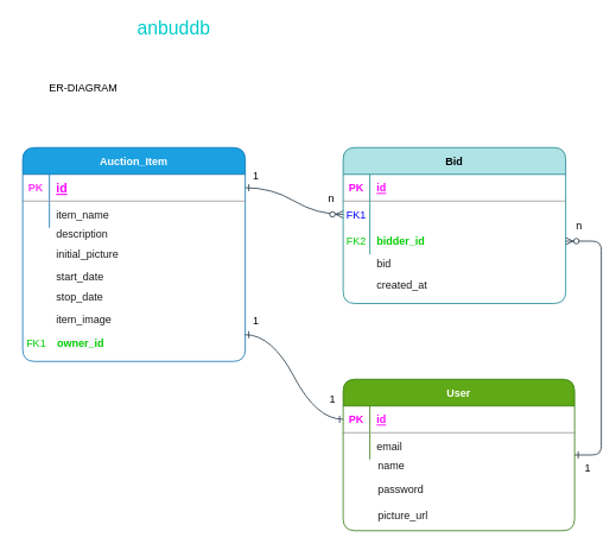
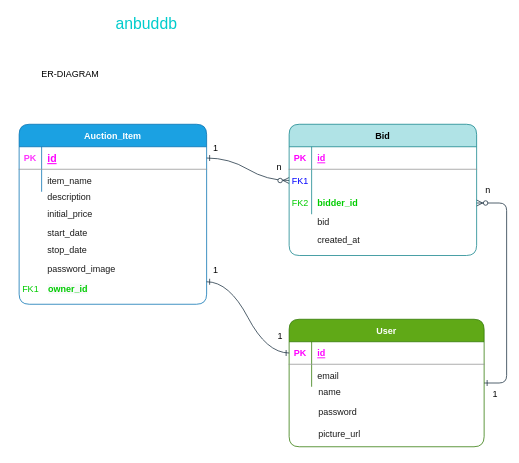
  <mxCell id="0" />
  <mxCell id="1" parent="0" />
  <mxCell id="2" value="" style="edgeStyle=entityRelationEdgeStyle;endArrow=ERzeroToMany;startArrow=ERone;endFill=1;startFill=0;entryX=0;entryY=0.5;entryDx=0;entryDy=0;strokeColor=#182E3E;fontColor=#1A1A1A;labelBackgroundColor=#EEEEEE;curved=1;" parent="1" source="5" target="34" edge="1"><mxGeometry width="100" height="100" relative="1" as="geometry"><mxPoint x="275" y="845" as="sourcePoint" /><mxPoint x="345" y="230" as="targetPoint" /></mxGeometry></mxCell>
  <mxCell id="3" value="" style="group;fontColor=#1A1A1A;rounded=1;" parent="1" vertex="1" connectable="0"><mxGeometry x="25" y="165" width="250" height="270" as="geometry" /></mxCell>
  <mxCell id="4" value="Auction_Item" style="shape=table;startSize=30;container=1;collapsible=1;childLayout=tableLayout;fixedRows=1;rowLines=0;fontStyle=1;align=center;resizeLast=1;fillColor=#1ba1e2;strokeColor=#006EAF;rounded=1;fontColor=#ffffff;" parent="3" vertex="1"><mxGeometry width="250" height="240" as="geometry" /></mxCell>
  <mxCell id="5" value="" style="shape=partialRectangle;collapsible=0;dropTarget=0;pointerEvents=0;fillColor=none;points=[[0,0.5],[1,0.5]];portConstraint=eastwest;top=0;left=0;right=0;bottom=1;strokeColor=#909090;rounded=1;" parent="4" vertex="1"><mxGeometry y="30" width="250" height="30" as="geometry" /></mxCell>
  <mxCell id="6" value="PK" style="shape=partialRectangle;overflow=hidden;connectable=0;fillColor=none;top=0;left=0;bottom=0;right=0;fontStyle=1;strokeColor=#909090;rounded=1;fontColor=#FF33FF;" parent="5" vertex="1"><mxGeometry width="30" height="30" as="geometry" /></mxCell>
  <mxCell id="7" value="id" style="shape=partialRectangle;overflow=hidden;connectable=0;fillColor=none;top=0;left=0;bottom=0;right=0;align=left;spacingLeft=6;fontStyle=5;strokeColor=#909090;rounded=1;labelBackgroundColor=none;fontSize=14;fontColor=#FF00FF;" parent="5" vertex="1"><mxGeometry x="30" width="220" height="30" as="geometry" /></mxCell>
  <mxCell id="8" value="" style="shape=partialRectangle;collapsible=0;dropTarget=0;pointerEvents=0;fillColor=none;points=[[0,0.5],[1,0.5]];portConstraint=eastwest;top=0;left=0;right=0;bottom=0;strokeColor=#909090;fontColor=#1A1A1A;rounded=1;" parent="4" vertex="1"><mxGeometry y="60" width="250" height="30" as="geometry" /></mxCell>
  <mxCell id="9" value="" style="shape=partialRectangle;overflow=hidden;connectable=0;fillColor=none;top=0;left=0;bottom=0;right=0;strokeColor=#909090;fontColor=#1A1A1A;rounded=1;" parent="8" vertex="1"><mxGeometry width="30" height="30" as="geometry" /></mxCell>
  <mxCell id="10" value="item_name" style="shape=partialRectangle;overflow=hidden;connectable=0;fillColor=none;top=0;left=0;bottom=0;right=0;align=left;spacingLeft=6;strokeColor=#909090;fontColor=#1A1A1A;rounded=1;" parent="8" vertex="1"><mxGeometry x="30" width="220" height="30" as="geometry" /></mxCell>
  <mxCell id="11" value="description" style="shape=partialRectangle;overflow=hidden;connectable=0;fillColor=none;top=0;left=0;bottom=0;right=0;align=left;spacingLeft=6;strokeColor=#909090;fontColor=#1A1A1A;rounded=1;" parent="3" vertex="1"><mxGeometry x="30" y="82.997" width="220" height="25.714" as="geometry" /></mxCell>
- <mxCell id="12" value="initial_picture" style="shape=partialRectangle;overflow=hidden;connectable=0;fillColor=none;top=0;left=0;bottom=0;right=0;align=left;spacingLeft=6;strokeColor=#909090;fontColor=#1A1A1A;rounded=1;" parent="3" vertex="1"><mxGeometry x="30" y="105.716" width="220" height="25.714" as="geometry" /></mxCell>
+ <mxCell id="12" value="initial_price" style="shape=partialRectangle;overflow=hidden;connectable=0;fillColor=none;top=0;left=0;bottom=0;right=0;align=left;spacingLeft=6;strokeColor=#909090;fontColor=#1A1A1A;rounded=1;" parent="3" vertex="1"><mxGeometry x="30" y="105.716" width="220" height="25.714" as="geometry" /></mxCell>
  <mxCell id="13" value="start_date" style="shape=partialRectangle;overflow=hidden;connectable=0;fillColor=none;top=0;left=0;bottom=0;right=0;align=left;spacingLeft=6;strokeColor=#909090;fontColor=#1A1A1A;rounded=1;" vertex="1" parent="3"><mxGeometry x="30" y="131.427" width="220" height="25.714" as="geometry" /></mxCell>
  <mxCell id="14" value="stop_date" style="shape=partialRectangle;overflow=hidden;connectable=0;fillColor=none;top=0;left=0;bottom=0;right=0;align=left;spacingLeft=6;strokeColor=#909090;fontColor=#1A1A1A;rounded=1;" vertex="1" parent="3"><mxGeometry x="30" y="157" width="220" height="20" as="geometry" /></mxCell>
- <mxCell id="15" value="item_image" style="shape=partialRectangle;overflow=hidden;connectable=0;fillColor=none;top=0;left=0;bottom=0;right=0;align=left;spacingLeft=6;strokeColor=#909090;fontColor=#1A1A1A;rounded=1;" vertex="1" parent="3"><mxGeometry x="30" y="183" width="220" height="20" as="geometry" /></mxCell>
+ <mxCell id="15" value="password_image" style="shape=partialRectangle;overflow=hidden;connectable=0;fillColor=none;top=0;left=0;bottom=0;right=0;align=left;spacingLeft=6;strokeColor=#909090;fontColor=#1A1A1A;rounded=1;" vertex="1" parent="3"><mxGeometry x="30" y="183" width="220" height="20" as="geometry" /></mxCell>
  <mxCell id="16" value="&lt;span style=&quot;color: rgb(0 , 204 , 0) ; font-family: &amp;#34;helvetica&amp;#34; ; font-size: 12px ; font-style: normal ; font-weight: 700 ; letter-spacing: normal ; text-align: left ; text-indent: 0px ; text-transform: none ; word-spacing: 0px ; background-color: rgb(248 , 249 , 250) ; display: inline ; float: none&quot;&gt;owner_id&lt;/span&gt;" style="text;whiteSpace=wrap;html=1;" vertex="1" parent="3"><mxGeometry x="37" y="206" width="80" height="30" as="geometry" /></mxCell>
  <mxCell id="17" value="" style="edgeStyle=entityRelationEdgeStyle;endArrow=ERzeroToMany;startArrow=ERone;endFill=1;startFill=0;strokeColor=#182E3E;fontColor=#1A1A1A;labelBackgroundColor=#EEEEEE;rounded=1;" parent="1" target="36" edge="1" source="19"><mxGeometry width="100" height="100" relative="1" as="geometry"><mxPoint x="255" y="325" as="sourcePoint" /><mxPoint x="625" y="275" as="targetPoint" /></mxGeometry></mxCell>
  <mxCell id="18" value="" style="group" vertex="1" connectable="0" parent="1"><mxGeometry x="385" y="425" width="260" height="170" as="geometry" /></mxCell>
  <mxCell id="19" value="User" style="shape=table;startSize=30;container=1;collapsible=1;childLayout=tableLayout;fixedRows=1;rowLines=0;fontStyle=1;align=center;resizeLast=1;fillColor=#60a917;strokeColor=#2D7600;rounded=1;fontColor=#ffffff;" parent="18" vertex="1"><mxGeometry width="260" height="170" as="geometry" /></mxCell>
  <mxCell id="20" value="" style="shape=partialRectangle;collapsible=0;dropTarget=0;pointerEvents=0;fillColor=none;points=[[0,0.5],[1,0.5]];portConstraint=eastwest;top=0;left=0;right=0;bottom=1;strokeColor=#909090;fontColor=#1A1A1A;rounded=1;" parent="19" vertex="1"><mxGeometry y="30" width="260" height="30" as="geometry" /></mxCell>
  <mxCell id="21" value="PK" style="shape=partialRectangle;overflow=hidden;connectable=0;fillColor=none;top=0;left=0;bottom=0;right=0;fontStyle=1;strokeColor=#909090;rounded=1;fontColor=#FF00FF;" parent="20" vertex="1"><mxGeometry width="30" height="30" as="geometry" /></mxCell>
  <mxCell id="22" value="id" style="shape=partialRectangle;overflow=hidden;connectable=0;fillColor=none;top=0;left=0;bottom=0;right=0;align=left;spacingLeft=6;fontStyle=5;strokeColor=#909090;rounded=1;fontColor=#FF00FF;" parent="20" vertex="1"><mxGeometry x="30" width="230" height="30" as="geometry" /></mxCell>
  <mxCell id="23" value="" style="shape=partialRectangle;collapsible=0;dropTarget=0;pointerEvents=0;fillColor=none;points=[[0,0.5],[1,0.5]];portConstraint=eastwest;top=0;left=0;right=0;bottom=0;strokeColor=#909090;fontColor=#1A1A1A;rounded=1;" parent="19" vertex="1"><mxGeometry y="60" width="260" height="30" as="geometry" /></mxCell>
  <mxCell id="24" value="" style="shape=partialRectangle;overflow=hidden;connectable=0;fillColor=none;top=0;left=0;bottom=0;right=0;strokeColor=#909090;fontColor=#1A1A1A;rounded=1;" parent="23" vertex="1"><mxGeometry width="30" height="30" as="geometry" /></mxCell>
  <mxCell id="25" value="email" style="shape=partialRectangle;overflow=hidden;connectable=0;fillColor=none;top=0;left=0;bottom=0;right=0;align=left;spacingLeft=6;strokeColor=#909090;fontColor=#1A1A1A;rounded=1;" parent="23" vertex="1"><mxGeometry x="30" width="230" height="30" as="geometry" /></mxCell>
  <mxCell id="26" value="name" style="shape=partialRectangle;overflow=hidden;connectable=0;fillColor=none;top=0;left=0;bottom=0;right=0;align=left;spacingLeft=6;strokeColor=#909090;fontColor=#1A1A1A;rounded=1;" vertex="1" parent="18"><mxGeometry x="31.2" y="82" width="228.8" height="30" as="geometry" /></mxCell>
  <mxCell id="27" value="password" style="shape=partialRectangle;overflow=hidden;connectable=0;fillColor=none;top=0;left=0;bottom=0;right=0;align=left;spacingLeft=6;strokeColor=#909090;fontColor=#1A1A1A;rounded=1;" vertex="1" parent="18"><mxGeometry x="31.2" y="108" width="228.8" height="30" as="geometry" /></mxCell>
  <mxCell id="28" value="picture_url" style="shape=partialRectangle;overflow=hidden;connectable=0;fillColor=none;top=0;left=0;bottom=0;right=0;align=left;spacingLeft=6;strokeColor=#909090;fontColor=#1A1A1A;rounded=1;" vertex="1" parent="18"><mxGeometry x="31.2" y="137" width="228.8" height="30" as="geometry" /></mxCell>
  <mxCell id="29" value="" style="group" vertex="1" connectable="0" parent="1"><mxGeometry x="385" y="165" width="250" height="175" as="geometry" /></mxCell>
  <mxCell id="30" value="Bid" style="shape=table;startSize=30;container=1;collapsible=1;childLayout=tableLayout;fixedRows=1;rowLines=0;fontStyle=1;align=center;resizeLast=1;fillColor=#b0e3e6;strokeColor=#0e8088;rounded=1;" parent="29" vertex="1"><mxGeometry width="250" height="175" as="geometry" /></mxCell>
  <mxCell id="31" value="" style="shape=partialRectangle;collapsible=0;dropTarget=0;pointerEvents=0;fillColor=none;points=[[0,0.5],[1,0.5]];portConstraint=eastwest;top=0;left=0;right=0;bottom=1;strokeColor=#909090;fontColor=#1A1A1A;rounded=1;" parent="30" vertex="1"><mxGeometry y="30" width="250" height="30" as="geometry" /></mxCell>
  <mxCell id="32" value="PK" style="shape=partialRectangle;overflow=hidden;connectable=0;fillColor=none;top=0;left=0;bottom=0;right=0;fontStyle=1;strokeColor=#909090;rounded=1;fontColor=#FF00FF;" parent="31" vertex="1"><mxGeometry width="30" height="30" as="geometry" /></mxCell>
  <mxCell id="33" value="id" style="shape=partialRectangle;overflow=hidden;connectable=0;fillColor=none;top=0;left=0;bottom=0;right=0;align=left;spacingLeft=6;fontStyle=5;strokeColor=#909090;rounded=1;fontColor=#FF00FF;" parent="31" vertex="1"><mxGeometry x="30" width="220" height="30" as="geometry" /></mxCell>
  <mxCell id="34" value="" style="shape=partialRectangle;collapsible=0;dropTarget=0;pointerEvents=0;fillColor=none;points=[[0,0.5],[1,0.5]];portConstraint=eastwest;top=0;left=0;right=0;bottom=0;strokeColor=#909090;rounded=1;fontColor=#0000FF;" parent="30" vertex="1"><mxGeometry y="60" width="250" height="30" as="geometry" /></mxCell>
  <mxCell id="35" value="FK1" style="shape=partialRectangle;overflow=hidden;connectable=0;fillColor=none;top=0;left=0;bottom=0;right=0;strokeColor=#909090;rounded=1;fontColor=#0000FF;" parent="34" vertex="1"><mxGeometry width="30" height="30" as="geometry" /></mxCell>
  <mxCell id="36" value="" style="shape=partialRectangle;collapsible=0;dropTarget=0;pointerEvents=0;fillColor=none;points=[[0,0.5],[1,0.5]];portConstraint=eastwest;top=0;left=0;right=0;bottom=0;strokeColor=#909090;fontColor=#1A1A1A;rounded=1;" parent="30" vertex="1"><mxGeometry y="90" width="250" height="30" as="geometry" /></mxCell>
  <mxCell id="37" value="FK2" style="shape=partialRectangle;overflow=hidden;connectable=0;fillColor=none;top=0;left=0;bottom=0;right=0;strokeColor=#909090;rounded=1;fontColor=#00CC00;" parent="36" vertex="1"><mxGeometry width="30" height="30" as="geometry" /></mxCell>
  <mxCell id="38" value="bidder_id" style="shape=partialRectangle;overflow=hidden;connectable=0;fillColor=none;top=0;left=0;bottom=0;right=0;align=left;spacingLeft=6;strokeColor=#909090;rounded=1;fontStyle=1;fontColor=#00CC00;" parent="36" vertex="1"><mxGeometry x="30" width="220" height="30" as="geometry" /></mxCell>
  <mxCell id="39" value="bid" style="shape=partialRectangle;overflow=hidden;connectable=0;fillColor=none;top=0;left=0;bottom=0;right=0;align=left;spacingLeft=6;strokeColor=#909090;fontColor=#1A1A1A;rounded=1;" vertex="1" parent="29"><mxGeometry x="30" y="116.996" width="220" height="25.714" as="geometry" /></mxCell>
  <mxCell id="40" value="created_at" style="shape=partialRectangle;overflow=hidden;connectable=0;fillColor=none;top=0;left=0;bottom=0;right=0;align=left;spacingLeft=6;strokeColor=#909090;fontColor=#1A1A1A;rounded=1;" vertex="1" parent="29"><mxGeometry x="30" y="140.706" width="220" height="25.714" as="geometry" /></mxCell>
  <mxCell id="41" value="&lt;span style=&quot;color: rgb(0 , 204 , 0)&quot;&gt;FK1&lt;/span&gt;" style="text;html=1;align=center;verticalAlign=middle;resizable=0;points=[];autosize=1;strokeColor=none;" vertex="1" parent="1"><mxGeometry x="20" y="375" width="40" height="20" as="geometry" /></mxCell>
  <mxCell id="42" value="" style="edgeStyle=entityRelationEdgeStyle;endArrow=ERone;startArrow=ERone;endFill=0;startFill=0;strokeColor=#182E3E;fontColor=#1A1A1A;labelBackgroundColor=#EEEEEE;curved=1;" edge="1" parent="1" target="20"><mxGeometry width="100" height="100" relative="1" as="geometry"><mxPoint x="275" y="375" as="sourcePoint" /><mxPoint x="385" y="405" as="targetPoint" /></mxGeometry></mxCell>
  <mxCell id="43" value="ER-DIAGRAM&amp;nbsp;" style="text;html=1;strokeColor=none;fillColor=none;align=center;verticalAlign=middle;whiteSpace=wrap;rounded=0;" vertex="1" parent="1"><mxGeometry x="20" y="88" width="150" height="20" as="geometry" /></mxCell>
  <mxCell id="44" value="&lt;font style=&quot;font-size: 21px&quot; color=&quot;#00cccc&quot;&gt;anbuddb&lt;/font&gt;" style="text;html=1;strokeColor=none;fillColor=none;align=center;verticalAlign=middle;whiteSpace=wrap;rounded=0;" vertex="1" parent="1"><mxGeometry x="120" y="20" width="150" height="20" as="geometry" /></mxCell>
  <mxCell id="45" value="1" style="text;html=1;strokeColor=none;fillColor=none;align=center;verticalAlign=middle;whiteSpace=wrap;rounded=0;" vertex="1" parent="1"><mxGeometry x="275" y="187" width="25" height="20" as="geometry" /></mxCell>
  <mxCell id="46" value="n" style="text;html=1;strokeColor=none;fillColor=none;align=center;verticalAlign=middle;whiteSpace=wrap;rounded=0;" vertex="1" parent="1"><mxGeometry x="357" y="213" width="30" height="20" as="geometry" /></mxCell>
  <mxCell id="47" value="1" style="text;html=1;strokeColor=none;fillColor=none;align=center;verticalAlign=middle;whiteSpace=wrap;rounded=0;" vertex="1" parent="1"><mxGeometry x="275" y="350" width="25" height="20" as="geometry" /></mxCell>
  <mxCell id="48" value="1" style="text;html=1;strokeColor=none;fillColor=none;align=center;verticalAlign=middle;whiteSpace=wrap;rounded=0;" vertex="1" parent="1"><mxGeometry x="360" y="438" width="27" height="20" as="geometry" /></mxCell>
  <mxCell id="49" value="1" style="text;html=1;strokeColor=none;fillColor=none;align=center;verticalAlign=middle;whiteSpace=wrap;rounded=0;" vertex="1" parent="1"><mxGeometry x="650" y="515" width="20" height="20" as="geometry" /></mxCell>
  <mxCell id="50" value="n" style="text;html=1;strokeColor=none;fillColor=none;align=center;verticalAlign=middle;whiteSpace=wrap;rounded=0;" vertex="1" parent="1"><mxGeometry x="638" y="242.5" width="25" height="20" as="geometry" /></mxCell>
